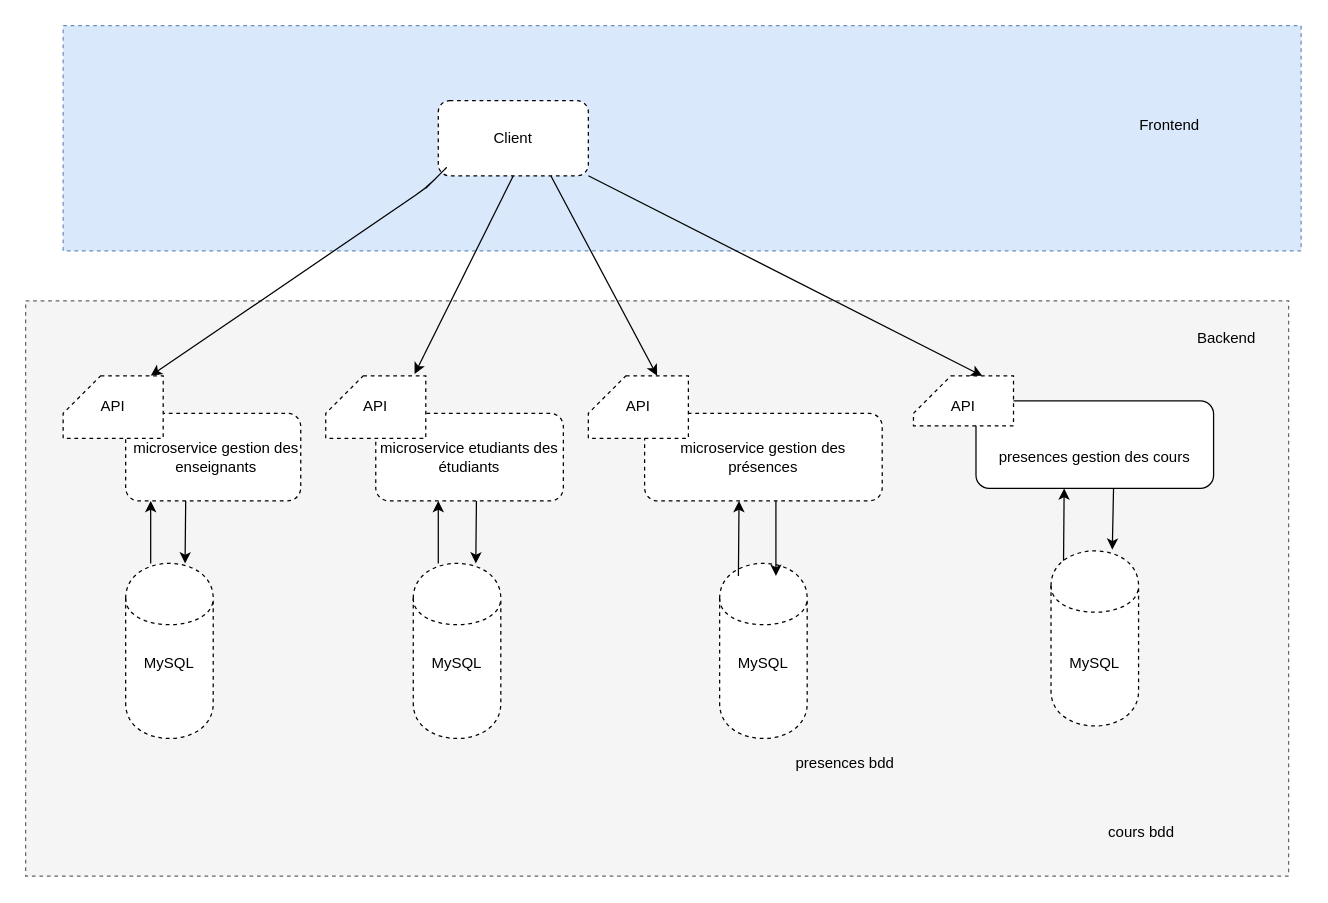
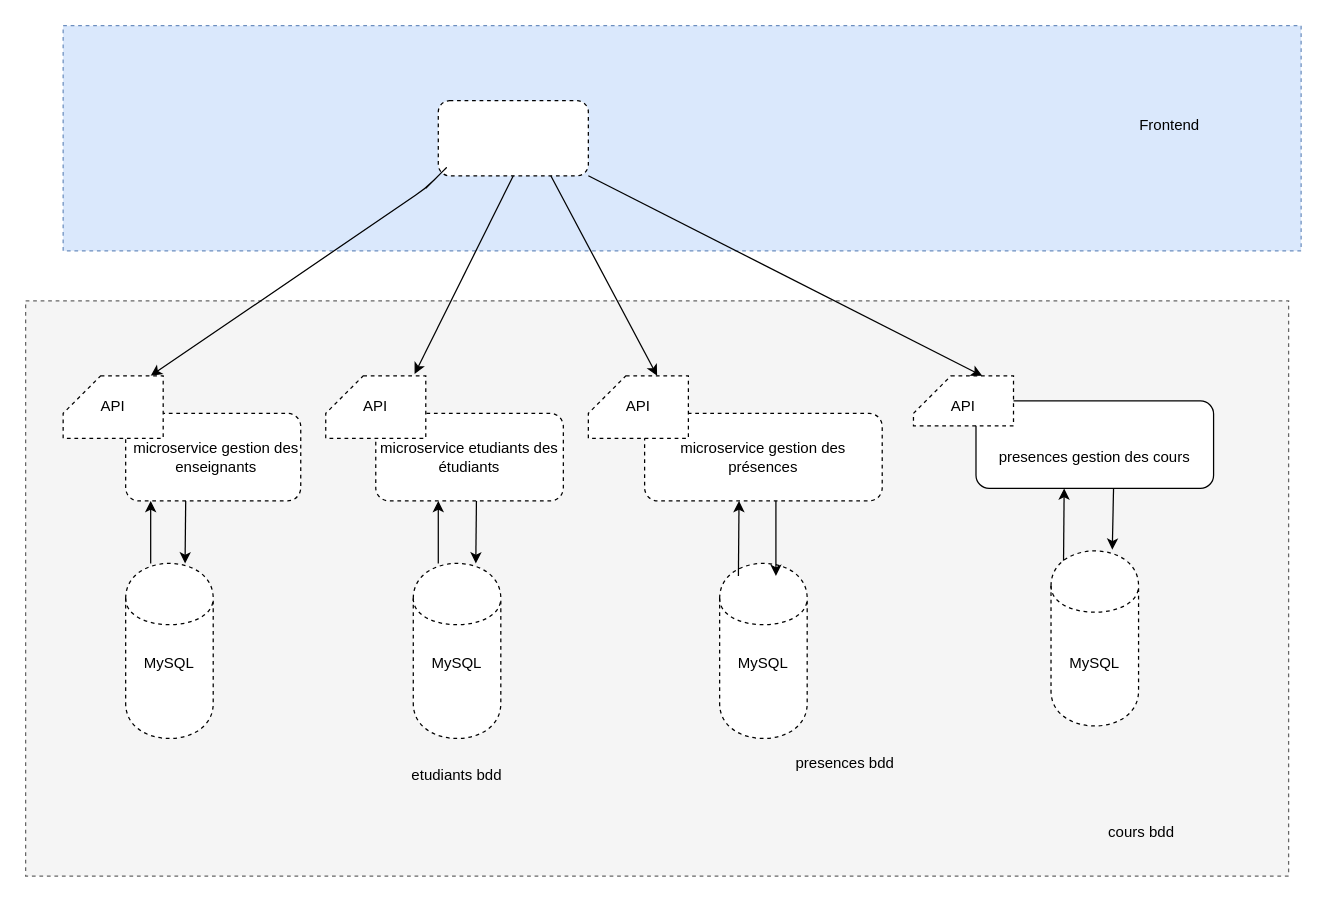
  <mxCell id="0" />
  <mxCell id="1" parent="0" />
  <mxCell id="2" value="" style="rounded=0;whiteSpace=wrap;html=1;fillColor=#dae8fc;strokeColor=#6c8ebf;dashed=1;" vertex="1" parent="1"><mxGeometry x="50" y="20" width="990" height="180" as="geometry" /></mxCell>
  <mxCell id="3" value="" style="rounded=1;whiteSpace=wrap;html=1;dashed=1;" vertex="1" parent="1"><mxGeometry x="350" y="80" width="120" height="60" as="geometry" /></mxCell>
  <mxCell id="4" value="Frontend" style="text;html=1;strokeColor=none;fillColor=none;align=center;verticalAlign=middle;whiteSpace=wrap;rounded=0;" vertex="1" parent="1"><mxGeometry x="860" y="75" width="150" height="50" as="geometry" /></mxCell>
- <mxCell id="5" value="Client" style="text;html=1;strokeColor=none;fillColor=none;align=center;verticalAlign=middle;whiteSpace=wrap;rounded=0;dashed=1;" vertex="1" parent="1"><mxGeometry x="390" y="100" width="40" height="20" as="geometry" /></mxCell>
  <mxCell id="6" value="" style="rounded=0;whiteSpace=wrap;html=1;dashed=1;fillColor=#f5f5f5;strokeColor=#666666;fontColor=#333333;" vertex="1" parent="1"><mxGeometry x="20" y="240" width="1010" height="460" as="geometry" /></mxCell>
- <mxCell id="7" value="Backend&lt;br&gt;" style="text;html=1;align=center;verticalAlign=middle;resizable=0;points=[];autosize=1;" vertex="1" parent="1"><mxGeometry x="950" y="260" width="60" height="20" as="geometry" /></mxCell>
  <mxCell id="8" value="" style="endArrow=classic;html=1;exitX=0.5;exitY=1;exitDx=0;exitDy=0;entryX=0.888;entryY=-0.029;entryDx=0;entryDy=0;entryPerimeter=0;" edge="1" parent="1" source="3" target="15"><mxGeometry width="50" height="50" relative="1" as="geometry"><mxPoint x="380" y="339" as="sourcePoint" /><mxPoint x="410" y="290" as="targetPoint" /></mxGeometry></mxCell>
  <mxCell id="9" value="" style="endArrow=classic;html=1;" edge="1" parent="1"><mxGeometry width="50" height="50" relative="1" as="geometry"><mxPoint x="340" y="150" as="sourcePoint" /><mxPoint x="120" y="300" as="targetPoint" /><Array as="points"><mxPoint x="360" y="130" /><mxPoint x="340" y="150" /></Array></mxGeometry></mxCell>
  <mxCell id="10" value="" style="endArrow=classic;html=1;entryX=0;entryY=0;entryDx=55;entryDy=0;entryPerimeter=0;exitX=0.75;exitY=1;exitDx=0;exitDy=0;" edge="1" parent="1" source="3" target="16"><mxGeometry width="50" height="50" relative="1" as="geometry"><mxPoint x="470" y="150" as="sourcePoint" /><mxPoint x="680" y="290" as="targetPoint" /><Array as="points" /></mxGeometry></mxCell>
  <mxCell id="11" value="" style="rounded=1;whiteSpace=wrap;html=1;dashed=1;" vertex="1" parent="1"><mxGeometry x="100" y="330" width="140" height="70" as="geometry" /></mxCell>
  <mxCell id="12" value="" style="shape=card;whiteSpace=wrap;html=1;dashed=1;" vertex="1" parent="1"><mxGeometry x="50" y="300" width="80" height="50" as="geometry" /></mxCell>
  <mxCell id="13" value="" style="rounded=1;whiteSpace=wrap;html=1;dashed=1;" vertex="1" parent="1"><mxGeometry x="300" y="330" width="150" height="70" as="geometry" /></mxCell>
  <mxCell id="14" value="" style="rounded=1;whiteSpace=wrap;html=1;dashed=1;" vertex="1" parent="1"><mxGeometry x="515" y="330" width="190" height="70" as="geometry" /></mxCell>
  <mxCell id="15" value="" style="shape=card;whiteSpace=wrap;html=1;dashed=1;" vertex="1" parent="1"><mxGeometry x="260" y="300" width="80" height="50" as="geometry" /></mxCell>
  <mxCell id="16" value="" style="shape=card;whiteSpace=wrap;html=1;dashed=1;" vertex="1" parent="1"><mxGeometry x="470" y="300" width="80" height="50" as="geometry" /></mxCell>
  <mxCell id="17" value="API" style="text;html=1;strokeColor=none;fillColor=none;align=center;verticalAlign=middle;whiteSpace=wrap;rounded=0;dashed=1;" vertex="1" parent="1"><mxGeometry x="70" y="315" width="40" height="20" as="geometry" /></mxCell>
  <mxCell id="18" value="API" style="text;html=1;strokeColor=none;fillColor=none;align=center;verticalAlign=middle;whiteSpace=wrap;rounded=0;dashed=1;" vertex="1" parent="1"><mxGeometry x="280" y="315" width="40" height="20" as="geometry" /></mxCell>
  <mxCell id="19" value="API" style="text;html=1;strokeColor=none;fillColor=none;align=center;verticalAlign=middle;whiteSpace=wrap;rounded=0;dashed=1;" vertex="1" parent="1"><mxGeometry x="490" y="315" width="40" height="20" as="geometry" /></mxCell>
  <mxCell id="20" value="microservice gestion des enseignants" style="text;html=1;strokeColor=none;fillColor=none;align=center;verticalAlign=middle;whiteSpace=wrap;rounded=0;dashed=1;" vertex="1" parent="1"><mxGeometry x="95" y="340" width="155" height="50" as="geometry" /></mxCell>
  <mxCell id="21" value="microservice etudiants des étudiants" style="text;html=1;strokeColor=none;fillColor=none;align=center;verticalAlign=middle;whiteSpace=wrap;rounded=0;dashed=1;" vertex="1" parent="1"><mxGeometry x="290" y="340" width="170" height="50" as="geometry" /></mxCell>
  <mxCell id="22" value="microservice gestion des présences" style="text;html=1;strokeColor=none;fillColor=none;align=center;verticalAlign=middle;whiteSpace=wrap;rounded=0;dashed=1;" vertex="1" parent="1"><mxGeometry x="525" y="340" width="170" height="50" as="geometry" /></mxCell>
  <mxCell id="23" value="" style="shape=cylinder;whiteSpace=wrap;html=1;boundedLbl=1;backgroundOutline=1;dashed=1;" vertex="1" parent="1"><mxGeometry x="100" y="450" width="70" height="140" as="geometry" /></mxCell>
  <mxCell id="24" value="" style="shape=cylinder;whiteSpace=wrap;html=1;boundedLbl=1;backgroundOutline=1;dashed=1;" vertex="1" parent="1"><mxGeometry x="330" y="450" width="70" height="140" as="geometry" /></mxCell>
  <mxCell id="25" value="" style="shape=cylinder;whiteSpace=wrap;html=1;boundedLbl=1;backgroundOutline=1;dashed=1;" vertex="1" parent="1"><mxGeometry x="575" y="450" width="70" height="140" as="geometry" /></mxCell>
  <mxCell id="26" value="MySQL" style="text;html=1;strokeColor=none;fillColor=none;align=center;verticalAlign=middle;whiteSpace=wrap;rounded=0;dashed=1;" vertex="1" parent="1"><mxGeometry x="115" y="520" width="40" height="20" as="geometry" /></mxCell>
  <mxCell id="27" value="MySQL" style="text;html=1;strokeColor=none;fillColor=none;align=center;verticalAlign=middle;whiteSpace=wrap;rounded=0;dashed=1;" vertex="1" parent="1"><mxGeometry x="345" y="520" width="40" height="20" as="geometry" /></mxCell>
  <mxCell id="28" value="MySQL" style="text;html=1;strokeColor=none;fillColor=none;align=center;verticalAlign=middle;whiteSpace=wrap;rounded=0;dashed=1;" vertex="1" parent="1"><mxGeometry x="590" y="520" width="40" height="20" as="geometry" /></mxCell>
  <mxCell id="29" value="" style="endArrow=classic;html=1;" edge="1" parent="1"><mxGeometry width="50" height="50" relative="1" as="geometry"><mxPoint x="148" y="400" as="sourcePoint" /><mxPoint x="147.5" y="450" as="targetPoint" /><Array as="points" /></mxGeometry></mxCell>
  <mxCell id="30" value="" style="endArrow=classic;html=1;" edge="1" parent="1"><mxGeometry width="50" height="50" relative="1" as="geometry"><mxPoint x="620" y="400" as="sourcePoint" /><mxPoint x="620" y="460" as="targetPoint" /></mxGeometry></mxCell>
  <mxCell id="31" style="edgeStyle=orthogonalEdgeStyle;rounded=0;orthogonalLoop=1;jettySize=auto;html=1;exitX=0.5;exitY=1;exitDx=0;exitDy=0;" edge="1" parent="1" source="26" target="26"><mxGeometry relative="1" as="geometry" /></mxCell>
+ <mxCell id="32" value="etudiants bdd" style="text;html=1;strokeColor=none;fillColor=none;align=center;verticalAlign=middle;whiteSpace=wrap;rounded=0;dashed=1;" vertex="1" parent="1"><mxGeometry x="315" y="610" width="100" height="20" as="geometry" /></mxCell>
  <mxCell id="33" value="cours bdd" style="text;html=1;strokeColor=none;fillColor=none;align=center;verticalAlign=middle;whiteSpace=wrap;rounded=0;dashed=1;" vertex="1" parent="1"><mxGeometry x="870" y="655" width="85" height="20" as="geometry" /></mxCell>
  <mxCell id="34" value="" style="endArrow=classic;html=1;entryX=0.5;entryY=1;entryDx=0;entryDy=0;" edge="1" parent="1"><mxGeometry width="50" height="50" relative="1" as="geometry"><mxPoint x="120" y="450" as="sourcePoint" /><mxPoint x="120" y="400" as="targetPoint" /></mxGeometry></mxCell>
  <mxCell id="35" value="" style="endArrow=classic;html=1;entryX=0.5;entryY=1;entryDx=0;entryDy=0;" edge="1" parent="1"><mxGeometry width="50" height="50" relative="1" as="geometry"><mxPoint x="350" y="450" as="sourcePoint" /><mxPoint x="350" y="400" as="targetPoint" /></mxGeometry></mxCell>
  <mxCell id="36" value="" style="endArrow=classic;html=1;" edge="1" parent="1"><mxGeometry width="50" height="50" relative="1" as="geometry"><mxPoint x="380.5" y="400" as="sourcePoint" /><mxPoint x="380" y="450" as="targetPoint" /><Array as="points" /></mxGeometry></mxCell>
  <mxCell id="37" value="" style="endArrow=classic;html=1;entryX=0.5;entryY=1;entryDx=0;entryDy=0;" edge="1" parent="1"><mxGeometry width="50" height="50" relative="1" as="geometry"><mxPoint x="590" y="460" as="sourcePoint" /><mxPoint x="590.5" y="400" as="targetPoint" /></mxGeometry></mxCell>
  <mxCell id="38" value="" style="rounded=1;whiteSpace=wrap;html=1;" vertex="1" parent="1"><mxGeometry x="780" y="320" width="190" height="70" as="geometry" /></mxCell>
  <mxCell id="39" value="" style="shape=card;whiteSpace=wrap;html=1;dashed=1;" vertex="1" parent="1"><mxGeometry x="730" y="300" width="80" height="40" as="geometry" /></mxCell>
  <mxCell id="40" value="API" style="text;html=1;strokeColor=none;fillColor=none;align=center;verticalAlign=middle;whiteSpace=wrap;rounded=0;dashed=1;" vertex="1" parent="1"><mxGeometry x="750" y="315" width="40" height="20" as="geometry" /></mxCell>
  <mxCell id="41" value="presences gestion des cours" style="text;html=1;strokeColor=none;fillColor=none;align=center;verticalAlign=middle;whiteSpace=wrap;rounded=0;dashed=1;" vertex="1" parent="1"><mxGeometry x="790" y="340" width="170" height="50" as="geometry" /></mxCell>
  <mxCell id="42" value="" style="endArrow=classic;html=1;entryX=0.5;entryY=1;entryDx=0;entryDy=0;" edge="1" parent="1"><mxGeometry width="50" height="50" relative="1" as="geometry"><mxPoint x="850" y="450" as="sourcePoint" /><mxPoint x="850.5" y="390" as="targetPoint" /></mxGeometry></mxCell>
  <mxCell id="43" value="" style="endArrow=classic;html=1;entryX=0.7;entryY=-0.007;entryDx=0;entryDy=0;entryPerimeter=0;" edge="1" parent="1" target="44"><mxGeometry width="50" height="50" relative="1" as="geometry"><mxPoint x="890" y="390" as="sourcePoint" /><mxPoint x="890" y="450" as="targetPoint" /></mxGeometry></mxCell>
  <mxCell id="44" value="" style="shape=cylinder;whiteSpace=wrap;html=1;boundedLbl=1;backgroundOutline=1;dashed=1;" vertex="1" parent="1"><mxGeometry x="840" y="440" width="70" height="140" as="geometry" /></mxCell>
  <mxCell id="45" value="MySQL" style="text;html=1;strokeColor=none;fillColor=none;align=center;verticalAlign=middle;whiteSpace=wrap;rounded=0;dashed=1;" vertex="1" parent="1"><mxGeometry x="855" y="520" width="40" height="20" as="geometry" /></mxCell>
  <mxCell id="46" value="presences bdd" style="text;html=1;strokeColor=none;fillColor=none;align=center;verticalAlign=middle;whiteSpace=wrap;rounded=0;dashed=1;" vertex="1" parent="1"><mxGeometry x="632.5" y="600" width="85" height="20" as="geometry" /></mxCell>
  <mxCell id="47" value="" style="endArrow=classic;html=1;entryX=0;entryY=0;entryDx=55;entryDy=0;entryPerimeter=0;exitX=1;exitY=1;exitDx=0;exitDy=0;" edge="1" parent="1" source="3" target="39"><mxGeometry width="50" height="50" relative="1" as="geometry"><mxPoint x="515" y="155" as="sourcePoint" /><mxPoint x="570" y="315" as="targetPoint" /></mxGeometry></mxCell>
